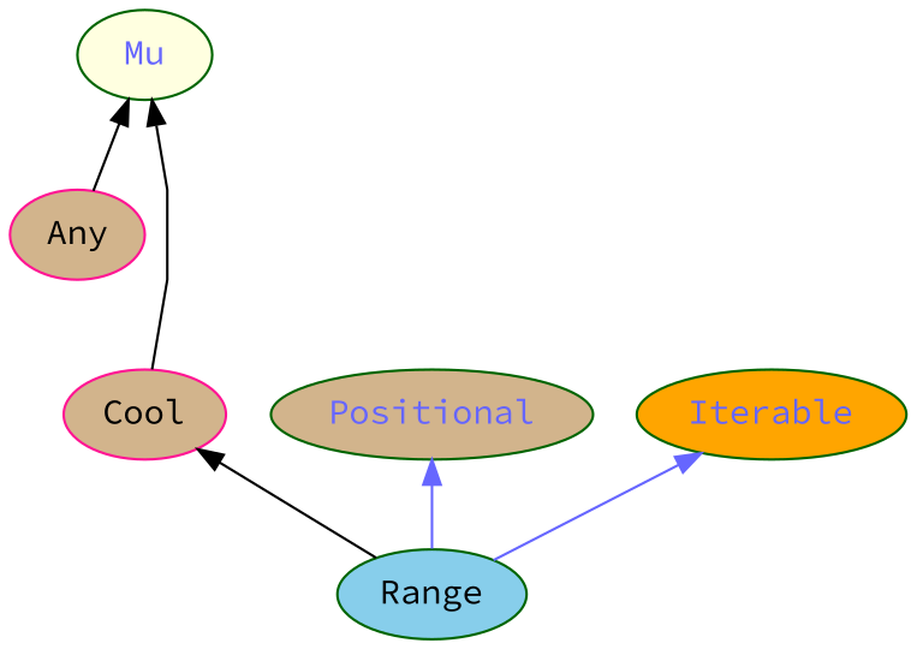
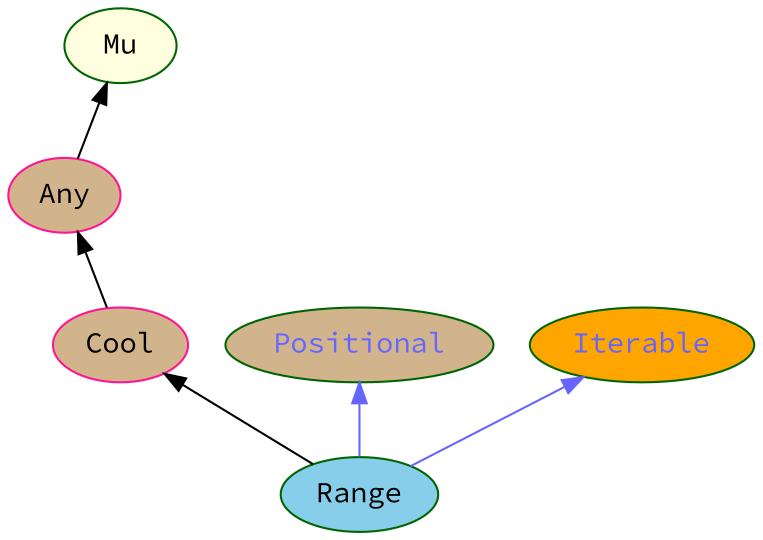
  digraph {
    bgcolor="#FFFFFF"
    fontname="Source Code Pro"
    rankdir=BT
    splines=polyline
    node [color=darkgreen fillcolor=tan fontcolor="#000000" fontname="Source Code Pro" style=filled]
    edge [color="#000000" fontname="Source Code Pro"]
    Range [fillcolor=skyblue]
    Cool [color=deeppink]
    Positional [fontcolor="#6666FF"]
    Iterable [fillcolor=orange fontcolor="#6666FF"]
    Any [color=deeppink]
-   Mu [fillcolor=lightyellow fontcolor="#6666FF"]
+   Mu [fillcolor=lightyellow]
    Range -> Cool
    Range -> Positional [color="#6666FF"]
    Range -> Iterable [color="#6666FF"]
-   Cool -> Mu
+   Cool -> Any
    Any -> Mu
  }
